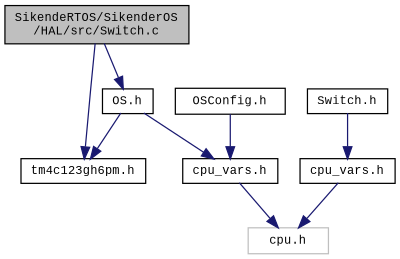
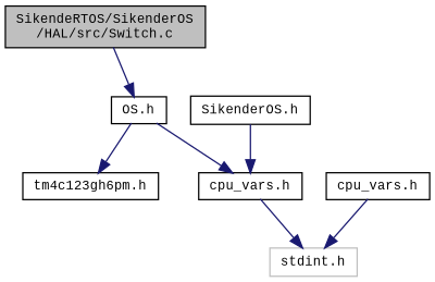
  digraph {
    fontname="Liberation Mono"
    node [color=black fillcolor=white fontname="Liberation Mono" fontsize=10 shape=record style=filled]
    edge [color=midnightblue fontname="Liberation Mono" fontsize=10 labelfontname=Helvetica labelfontsize=10 style=solid]
    n1 [fillcolor=grey75 fontcolor=black height=0.2 label="SikendeRTOS/SikenderOS\l/HAL/src/Switch.c" width=0.4]
    n2 [height=0.2 label="tm4c123gh6pm.h" width=0.4]
    n3 [height=0.2 label="OS.h" width=0.4]
    n4 [height=0.2 label="cpu_vars.h" width=0.4]
-   n5 [height=0.2 label="Switch.h" width=0.4]
    n6 [height=0.2 label="cpu_vars.h" width=0.4]
-   n7 [height=0.2 label="OSConfig.h" width=0.4]
-   n8 [color=grey75 height=0.2 label="cpu.h" width=0.4]
-   n1 -> n2
+   n7 [height=0.2 label="SikenderOS.h" width=0.4]
+   n8 [color=grey75 height=0.2 label="stdint.h" width=0.4]
    n1 -> n3
    n3 -> n2
    n3 -> n4
    n4 -> n8
-   n5 -> n6
    n6 -> n8
    n7 -> n4
  }
